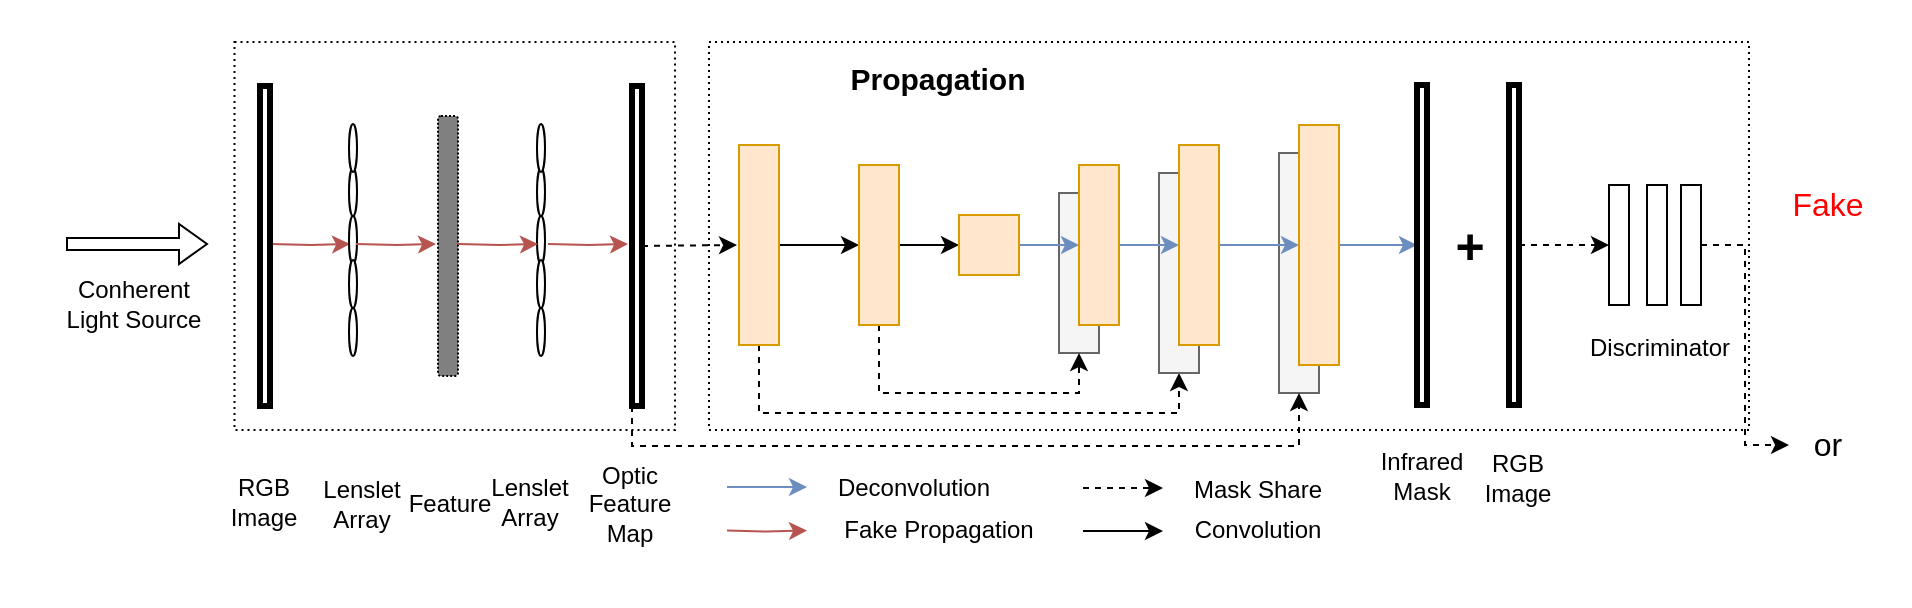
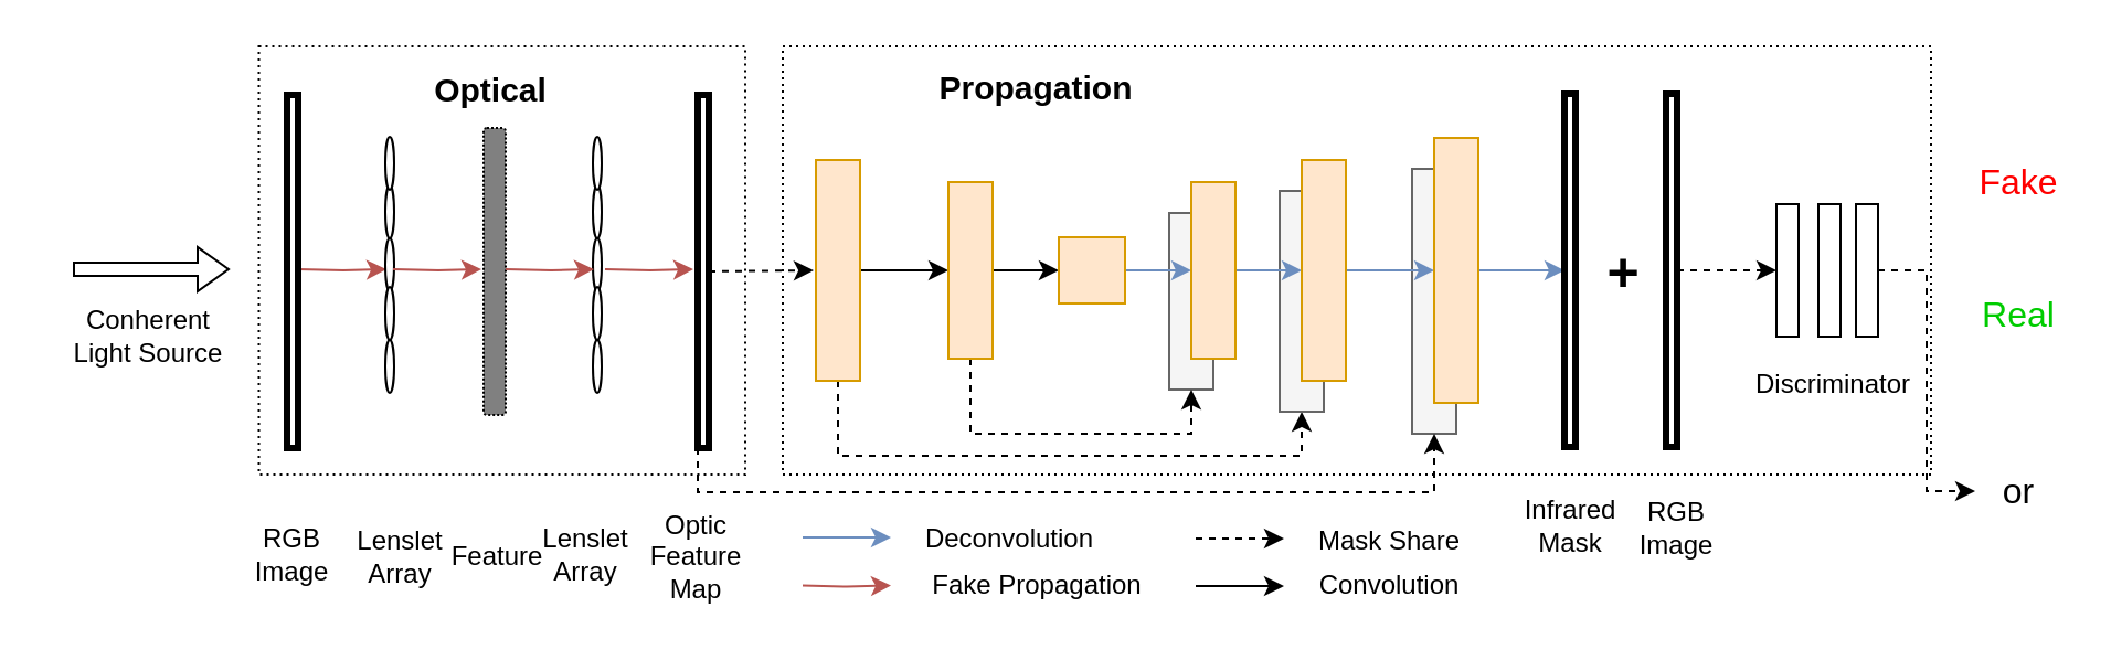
  <mxCell id="0" />
  <mxCell id="1" parent="0" />
  <mxCell id="2" value="" style="rounded=0;whiteSpace=wrap;html=1;fillColor=#f5f5f5;strokeColor=#666666;fontColor=#333333;" parent="1" vertex="1"><mxGeometry x="529" y="96" width="20" height="80" as="geometry" /></mxCell>
  <mxCell id="3" style="edgeStyle=orthogonalEdgeStyle;rounded=0;orthogonalLoop=1;jettySize=auto;html=1;exitX=1;exitY=0.5;exitDx=0;exitDy=0;fillColor=#f8cecc;strokeColor=#b85450;" parent="1" edge="1"><mxGeometry relative="1" as="geometry"><mxPoint x="174.5" y="121.5" as="targetPoint" /><mxPoint x="134.5" y="121.5" as="sourcePoint" /></mxGeometry></mxCell>
  <mxCell id="4" value="" style="whiteSpace=wrap;align=center;verticalAlign=middle;fontStyle=1;strokeWidth=3;" parent="1" vertex="1"><mxGeometry x="129.5" y="42.5" width="5" height="160" as="geometry" /></mxCell>
  <mxCell id="5" value="" style="shape=singleArrow;whiteSpace=wrap;html=1;" parent="1" vertex="1"><mxGeometry x="33" y="111.5" width="70" height="20" as="geometry" /></mxCell>
  <mxCell id="6" value="&lt;span style=&quot;font-weight: normal&quot;&gt;Conherent &lt;br&gt;Light Source&lt;/span&gt;" style="text;html=1;strokeColor=none;fillColor=none;align=center;verticalAlign=middle;whiteSpace=wrap;rounded=0;fontStyle=1" parent="1" vertex="1"><mxGeometry x="20" y="151" width="94" as="geometry" /></mxCell>
  <mxCell id="7" style="edgeStyle=orthogonalEdgeStyle;rounded=0;orthogonalLoop=1;jettySize=auto;html=1;exitX=1;exitY=0.5;exitDx=0;exitDy=0;entryX=0;entryY=0.5;entryDx=0;entryDy=0;" parent="1" source="9" target="12" edge="1"><mxGeometry relative="1" as="geometry" /></mxCell>
  <mxCell id="8" style="edgeStyle=orthogonalEdgeStyle;rounded=0;orthogonalLoop=1;jettySize=auto;html=1;exitX=0.5;exitY=1;exitDx=0;exitDy=0;entryX=0.5;entryY=1;entryDx=0;entryDy=0;dashed=1;" parent="1" source="9" target="15" edge="1"><mxGeometry relative="1" as="geometry" /></mxCell>
  <mxCell id="9" value="" style="rounded=0;whiteSpace=wrap;html=1;fillColor=#ffe6cc;strokeColor=#d79b00;" parent="1" vertex="1"><mxGeometry x="369" y="72" width="20" height="100" as="geometry" /></mxCell>
  <mxCell id="10" style="edgeStyle=orthogonalEdgeStyle;rounded=0;orthogonalLoop=1;jettySize=auto;html=1;exitX=1;exitY=0.5;exitDx=0;exitDy=0;entryX=0;entryY=0.5;entryDx=0;entryDy=0;" parent="1" source="12" target="14" edge="1"><mxGeometry relative="1" as="geometry" /></mxCell>
  <mxCell id="11" style="edgeStyle=orthogonalEdgeStyle;rounded=0;orthogonalLoop=1;jettySize=auto;html=1;exitX=0.5;exitY=1;exitDx=0;exitDy=0;entryX=0.5;entryY=1;entryDx=0;entryDy=0;strokeColor=#000000;fontSize=12;dashed=1;" parent="1" source="12" target="2" edge="1"><mxGeometry relative="1" as="geometry" /></mxCell>
  <mxCell id="12" value="" style="rounded=0;whiteSpace=wrap;html=1;fillColor=#ffe6cc;strokeColor=#d79b00;" parent="1" vertex="1"><mxGeometry x="429" y="82" width="20" height="80" as="geometry" /></mxCell>
  <mxCell id="13" style="edgeStyle=orthogonalEdgeStyle;rounded=0;orthogonalLoop=1;jettySize=auto;html=1;exitX=1;exitY=0.5;exitDx=0;exitDy=0;fillColor=#dae8fc;strokeColor=#6c8ebf;" parent="1" source="14" target="18" edge="1"><mxGeometry relative="1" as="geometry" /></mxCell>
  <mxCell id="14" value="" style="rounded=0;whiteSpace=wrap;html=1;fillColor=#ffe6cc;strokeColor=#d79b00;" parent="1" vertex="1"><mxGeometry x="479" y="107" width="30" height="30" as="geometry" /></mxCell>
  <mxCell id="15" value="" style="rounded=0;whiteSpace=wrap;html=1;fillColor=#f5f5f5;strokeColor=#666666;fontColor=#333333;" parent="1" vertex="1"><mxGeometry x="579" y="86" width="20" height="100" as="geometry" /></mxCell>
  <mxCell id="16" value="" style="rounded=0;whiteSpace=wrap;html=1;fillColor=#f5f5f5;strokeColor=#666666;fontColor=#333333;" parent="1" vertex="1"><mxGeometry x="639" y="76" width="20" height="120" as="geometry" /></mxCell>
  <mxCell id="17" style="edgeStyle=orthogonalEdgeStyle;rounded=0;orthogonalLoop=1;jettySize=auto;html=1;exitX=1;exitY=0.5;exitDx=0;exitDy=0;entryX=0;entryY=0.5;entryDx=0;entryDy=0;fillColor=#dae8fc;strokeColor=#6c8ebf;" parent="1" source="18" target="20" edge="1"><mxGeometry relative="1" as="geometry" /></mxCell>
  <mxCell id="18" value="" style="rounded=0;whiteSpace=wrap;html=1;fillColor=#ffe6cc;strokeColor=#d79b00;" parent="1" vertex="1"><mxGeometry x="539" y="82" width="20" height="80" as="geometry" /></mxCell>
  <mxCell id="19" style="edgeStyle=orthogonalEdgeStyle;rounded=0;orthogonalLoop=1;jettySize=auto;html=1;exitX=1;exitY=0.5;exitDx=0;exitDy=0;entryX=0;entryY=0.5;entryDx=0;entryDy=0;strokeColor=#6c8ebf;fillColor=#dae8fc;" parent="1" source="20" target="22" edge="1"><mxGeometry relative="1" as="geometry" /></mxCell>
  <mxCell id="20" value="" style="rounded=0;whiteSpace=wrap;html=1;fillColor=#ffe6cc;strokeColor=#d79b00;" parent="1" vertex="1"><mxGeometry x="589" y="72" width="20" height="100" as="geometry" /></mxCell>
  <mxCell id="21" style="edgeStyle=orthogonalEdgeStyle;rounded=0;orthogonalLoop=1;jettySize=auto;html=1;exitX=1;exitY=0.5;exitDx=0;exitDy=0;entryX=0;entryY=0.5;entryDx=0;entryDy=0;fillColor=#dae8fc;strokeColor=#6c8ebf;" parent="1" source="22" target="23" edge="1"><mxGeometry relative="1" as="geometry" /></mxCell>
  <mxCell id="22" value="" style="rounded=0;whiteSpace=wrap;html=1;fillColor=#ffe6cc;strokeColor=#d79b00;" parent="1" vertex="1"><mxGeometry x="649" y="62" width="20" height="120" as="geometry" /></mxCell>
  <mxCell id="23" value="" style="whiteSpace=wrap;align=center;verticalAlign=middle;fontStyle=1;strokeWidth=3;" parent="1" vertex="1"><mxGeometry x="708" y="42" width="5" height="160" as="geometry" /></mxCell>
  <mxCell id="24" value="&lt;span style=&quot;font-weight: normal&quot;&gt;Infrared&lt;br&gt;Mask&lt;/span&gt;" style="text;html=1;strokeColor=none;fillColor=none;align=center;verticalAlign=middle;whiteSpace=wrap;rounded=0;shadow=0;glass=0;labelBackgroundColor=none;sketch=0;fontStyle=1" parent="1" vertex="1"><mxGeometry x="681.5" y="222" width="58" height="32" as="geometry" /></mxCell>
  <mxCell id="25" value="" style="endArrow=classic;html=1;" parent="1" edge="1"><mxGeometry width="50" height="50" relative="1" as="geometry"><mxPoint x="541" y="265" as="sourcePoint" /><mxPoint x="581" y="265" as="targetPoint" /></mxGeometry></mxCell>
  <mxCell id="26" value="Convolution" style="text;html=1;strokeColor=none;fillColor=none;align=center;verticalAlign=middle;whiteSpace=wrap;rounded=0;shadow=0;glass=0;dashed=1;dashPattern=1 2;labelBackgroundColor=none;sketch=0;" parent="1" vertex="1"><mxGeometry x="608.5" y="255" width="40" height="20" as="geometry" /></mxCell>
  <mxCell id="27" value="" style="endArrow=classic;html=1;fillColor=#dae8fc;strokeColor=#6c8ebf;" parent="1" edge="1"><mxGeometry width="50" height="50" relative="1" as="geometry"><mxPoint x="363" y="243" as="sourcePoint" /><mxPoint x="403" y="243" as="targetPoint" /></mxGeometry></mxCell>
  <mxCell id="28" value="Deconvolution" style="text;html=1;strokeColor=none;fillColor=none;align=center;verticalAlign=middle;whiteSpace=wrap;rounded=0;shadow=0;glass=0;dashed=1;dashPattern=1 2;labelBackgroundColor=none;sketch=0;" parent="1" vertex="1"><mxGeometry x="437" y="234" width="40" height="20" as="geometry" /></mxCell>
  <mxCell id="29" value="" style="endArrow=classic;html=1;fillColor=#dae8fc;dashed=1;" parent="1" edge="1"><mxGeometry width="50" height="50" relative="1" as="geometry"><mxPoint x="541" y="243.5" as="sourcePoint" /><mxPoint x="581" y="243.5" as="targetPoint" /></mxGeometry></mxCell>
  <mxCell id="30" value="Mask Share" style="text;html=1;strokeColor=none;fillColor=none;align=center;verticalAlign=middle;whiteSpace=wrap;rounded=0;shadow=0;glass=0;dashed=1;dashPattern=1 2;labelBackgroundColor=none;sketch=0;" parent="1" vertex="1"><mxGeometry x="593.5" y="235" width="70" height="20" as="geometry" /></mxCell>
  <mxCell id="31" style="edgeStyle=orthogonalEdgeStyle;rounded=0;orthogonalLoop=1;jettySize=auto;html=1;exitX=1;exitY=0.5;exitDx=0;exitDy=0;entryX=0;entryY=0.5;entryDx=0;entryDy=0;dashed=1;" parent="1" source="32" target="39" edge="1"><mxGeometry relative="1" as="geometry" /></mxCell>
  <mxCell id="32" value="" style="rounded=0;whiteSpace=wrap;html=1;shadow=0;glass=0;labelBackgroundColor=none;sketch=0;fillColor=none;strokeWidth=3;" parent="1" vertex="1"><mxGeometry x="754" y="42" width="5" height="160" as="geometry" /></mxCell>
  <mxCell id="33" value="+" style="text;html=1;strokeColor=none;fillColor=none;align=center;verticalAlign=middle;whiteSpace=wrap;rounded=0;shadow=0;glass=0;labelBackgroundColor=none;sketch=0;fontSize=25;fontStyle=1" parent="1" vertex="1"><mxGeometry x="714.5" y="112" width="40" height="20" as="geometry" /></mxCell>
  <mxCell id="34" value="" style="rounded=0;whiteSpace=wrap;html=1;shadow=0;glass=0;labelBackgroundColor=none;sketch=0;fillColor=none;dashed=1;dashPattern=1 2;" parent="1" vertex="1"><mxGeometry x="116.75" y="20.5" width="220.25" height="194" as="geometry" /></mxCell>
  <mxCell id="35" value="RGB&lt;br&gt;Image" style="text;html=1;strokeColor=none;fillColor=none;align=center;verticalAlign=middle;whiteSpace=wrap;rounded=0;shadow=0;glass=0;labelBackgroundColor=none;sketch=0;fontSize=12;" parent="1" vertex="1"><mxGeometry x="738.5" y="229" width="40" height="20" as="geometry" /></mxCell>
  <mxCell id="36" style="edgeStyle=orthogonalEdgeStyle;rounded=0;orthogonalLoop=1;jettySize=auto;html=1;exitX=1;exitY=0.5;exitDx=0;exitDy=0;entryX=0;entryY=0.5;entryDx=0;entryDy=0;dashed=1;" parent="1" source="37" target="42" edge="1"><mxGeometry relative="1" as="geometry" /></mxCell>
  <mxCell id="37" value="" style="rounded=0;whiteSpace=wrap;html=1;shadow=0;glass=0;labelBackgroundColor=none;sketch=0;strokeWidth=1;fillColor=none;fontSize=12;" parent="1" vertex="1"><mxGeometry x="840" y="92" width="10" height="60" as="geometry" /></mxCell>
  <mxCell id="38" value="" style="rounded=0;whiteSpace=wrap;html=1;shadow=0;glass=0;labelBackgroundColor=none;sketch=0;strokeWidth=1;fillColor=none;fontSize=12;" parent="1" vertex="1"><mxGeometry x="823" y="92" width="10" height="60" as="geometry" /></mxCell>
  <mxCell id="39" value="" style="rounded=0;whiteSpace=wrap;html=1;shadow=0;glass=0;labelBackgroundColor=none;sketch=0;strokeWidth=1;fillColor=none;fontSize=12;" parent="1" vertex="1"><mxGeometry x="804" y="92" width="10" height="60" as="geometry" /></mxCell>
  <mxCell id="40" value="&lt;span style=&quot;font-weight: normal&quot;&gt;&lt;font color=&quot;#000000&quot; style=&quot;font-size: 12px&quot;&gt;Discriminator&lt;/font&gt;&lt;/span&gt;" style="text;html=1;strokeColor=none;fillColor=none;align=center;verticalAlign=middle;whiteSpace=wrap;rounded=0;shadow=0;glass=0;labelBackgroundColor=none;sketch=0;fontSize=16;fontStyle=1;fontColor=#FFA51F;" parent="1" vertex="1"><mxGeometry x="810" y="162" width="40" height="20" as="geometry" /></mxCell>
- <mxCell id="41" value="&lt;font color=&quot;#ff0000&quot;&gt;Fake&lt;/font&gt;" style="text;html=1;strokeColor=none;fillColor=none;align=center;verticalAlign=middle;whiteSpace=wrap;rounded=0;shadow=0;glass=0;labelBackgroundColor=none;sketch=0;fontSize=16;fontColor=#FFA51F;" parent="1" vertex="1"><mxGeometry x="894" y="92" width="40" height="20" as="geometry" /></mxCell>
+ <mxCell id="41" value="&lt;font color=&quot;#ff0000&quot;&gt;Fake&lt;/font&gt;" style="text;html=1;strokeColor=none;fillColor=none;align=center;verticalAlign=middle;whiteSpace=wrap;rounded=0;shadow=0;glass=0;labelBackgroundColor=none;sketch=0;fontSize=16;fontColor=#FFA51F;" parent="1" vertex="1"><mxGeometry x="894" y="72" width="40" height="20" as="geometry" /></mxCell>
  <mxCell id="42" value="&lt;font color=&quot;#000000&quot;&gt;or&lt;/font&gt;" style="text;html=1;strokeColor=none;fillColor=none;align=center;verticalAlign=middle;whiteSpace=wrap;rounded=0;shadow=0;glass=0;labelBackgroundColor=none;sketch=0;fontSize=16;fontColor=#FFA51F;" parent="1" vertex="1"><mxGeometry x="894" y="212" width="40" height="20" as="geometry" /></mxCell>
+ <mxCell id="43" value="&lt;font&gt;Real&lt;/font&gt;" style="text;html=1;strokeColor=none;fillColor=none;align=center;verticalAlign=middle;whiteSpace=wrap;rounded=0;shadow=0;glass=0;labelBackgroundColor=none;sketch=0;fontSize=16;fontColor=#00CC00;" parent="1" vertex="1"><mxGeometry x="894" y="132" width="40" height="20" as="geometry" /></mxCell>
  <mxCell id="44" value="" style="rounded=1;whiteSpace=wrap;html=1;shadow=0;glass=0;dashed=1;dashPattern=1 1;labelBackgroundColor=none;sketch=0;strokeWidth=1;gradientColor=none;fontSize=12;fontColor=#00CC00;fillColor=#808080;" parent="1" vertex="1"><mxGeometry x="218.5" y="57.5" width="10" height="130" as="geometry" /></mxCell>
  <mxCell id="45" value="&lt;span style=&quot;font-weight: normal&quot;&gt;RGB&lt;br&gt;Image&lt;/span&gt;" style="text;html=1;strokeColor=none;fillColor=none;align=center;verticalAlign=middle;whiteSpace=wrap;rounded=0;fontStyle=1" parent="1" vertex="1"><mxGeometry x="112" y="220.5" width="40" height="60" as="geometry" /></mxCell>
  <mxCell id="46" value="&lt;span style=&quot;font-weight: normal&quot;&gt;Optic&lt;br&gt;Feature&lt;br&gt;Map&lt;/span&gt;" style="text;html=1;strokeColor=none;fillColor=none;align=center;verticalAlign=middle;whiteSpace=wrap;rounded=0;fontStyle=1" parent="1" vertex="1"><mxGeometry x="277" y="226.5" width="75.5" height="51" as="geometry" /></mxCell>
  <mxCell id="47" value="&lt;span style=&quot;font-weight: normal&quot;&gt;Lenslet&lt;br&gt;Array&lt;/span&gt;" style="text;html=1;strokeColor=none;fillColor=none;align=center;verticalAlign=middle;whiteSpace=wrap;rounded=0;fontStyle=1" parent="1" vertex="1"><mxGeometry x="245" y="220.5" width="40" height="60" as="geometry" /></mxCell>
  <mxCell id="48" value="&lt;span style=&quot;font-weight: normal&quot;&gt;Feature&lt;/span&gt;" style="text;html=1;strokeColor=none;fillColor=none;align=center;verticalAlign=middle;whiteSpace=wrap;rounded=0;fontStyle=1" parent="1" vertex="1"><mxGeometry x="204.5" y="221.5" width="40" height="60" as="geometry" /></mxCell>
  <mxCell id="49" value="" style="ellipse;whiteSpace=wrap;html=1;" parent="1" vertex="1"><mxGeometry x="174" y="83.5" width="4" height="24" as="geometry" /></mxCell>
  <mxCell id="50" value="" style="ellipse;whiteSpace=wrap;html=1;" parent="1" vertex="1"><mxGeometry x="174" y="107.5" width="4" height="24" as="geometry" /></mxCell>
  <mxCell id="51" value="" style="ellipse;whiteSpace=wrap;html=1;" parent="1" vertex="1"><mxGeometry x="174" y="129.5" width="4" height="24" as="geometry" /></mxCell>
  <mxCell id="52" value="" style="ellipse;whiteSpace=wrap;html=1;" parent="1" vertex="1"><mxGeometry x="174" y="153.5" width="4" height="24" as="geometry" /></mxCell>
  <mxCell id="53" value="" style="ellipse;whiteSpace=wrap;html=1;" parent="1" vertex="1"><mxGeometry x="174" y="61.5" width="4" height="24" as="geometry" /></mxCell>
  <mxCell id="54" value="&lt;span style=&quot;font-weight: normal&quot;&gt;Lenslet&lt;br&gt;Array&lt;/span&gt;" style="text;html=1;strokeColor=none;fillColor=none;align=center;verticalAlign=middle;whiteSpace=wrap;rounded=0;fontStyle=1" parent="1" vertex="1"><mxGeometry x="161" y="221.5" width="40" height="60" as="geometry" /></mxCell>
  <mxCell id="55" value="" style="ellipse;whiteSpace=wrap;html=1;" parent="1" vertex="1"><mxGeometry x="268" y="83.5" width="4" height="24" as="geometry" /></mxCell>
  <mxCell id="56" value="" style="ellipse;whiteSpace=wrap;html=1;" parent="1" vertex="1"><mxGeometry x="268" y="107.5" width="4" height="24" as="geometry" /></mxCell>
  <mxCell id="57" value="" style="ellipse;whiteSpace=wrap;html=1;" parent="1" vertex="1"><mxGeometry x="268" y="129.5" width="4" height="24" as="geometry" /></mxCell>
  <mxCell id="58" value="" style="ellipse;whiteSpace=wrap;html=1;" parent="1" vertex="1"><mxGeometry x="268" y="153.5" width="4" height="24" as="geometry" /></mxCell>
  <mxCell id="59" value="" style="ellipse;whiteSpace=wrap;html=1;" parent="1" vertex="1"><mxGeometry x="268" y="61.5" width="4" height="24" as="geometry" /></mxCell>
  <mxCell id="60" style="edgeStyle=orthogonalEdgeStyle;rounded=0;orthogonalLoop=1;jettySize=auto;html=1;exitX=0;exitY=1;exitDx=0;exitDy=0;entryX=0.5;entryY=1;entryDx=0;entryDy=0;dashed=1;strokeColor=#000000;" parent="1" source="61" target="16" edge="1"><mxGeometry relative="1" as="geometry" /></mxCell>
  <mxCell id="61" value="" style="whiteSpace=wrap;align=center;verticalAlign=middle;fontStyle=1;strokeWidth=3;" parent="1" vertex="1"><mxGeometry x="315.5" y="42.5" width="5" height="160" as="geometry" /></mxCell>
  <mxCell id="62" style="edgeStyle=orthogonalEdgeStyle;rounded=0;orthogonalLoop=1;jettySize=auto;html=1;exitX=1;exitY=0.5;exitDx=0;exitDy=0;fillColor=#f8cecc;strokeColor=#b85450;" parent="1" edge="1"><mxGeometry relative="1" as="geometry"><mxPoint x="217.5" y="121.5" as="targetPoint" /><mxPoint x="177.5" y="121.5" as="sourcePoint" /></mxGeometry></mxCell>
  <mxCell id="63" style="edgeStyle=orthogonalEdgeStyle;rounded=0;orthogonalLoop=1;jettySize=auto;html=1;exitX=1;exitY=0.5;exitDx=0;exitDy=0;fillColor=#f8cecc;strokeColor=#b85450;" parent="1" edge="1"><mxGeometry relative="1" as="geometry"><mxPoint x="268.5" y="121.5" as="targetPoint" /><mxPoint x="228.5" y="121.5" as="sourcePoint" /></mxGeometry></mxCell>
  <mxCell id="64" style="edgeStyle=orthogonalEdgeStyle;rounded=0;orthogonalLoop=1;jettySize=auto;html=1;exitX=1;exitY=0.5;exitDx=0;exitDy=0;fillColor=#f8cecc;strokeColor=#b85450;" parent="1" edge="1"><mxGeometry relative="1" as="geometry"><mxPoint x="313.5" y="121.5" as="targetPoint" /><mxPoint x="273.5" y="121.5" as="sourcePoint" /></mxGeometry></mxCell>
  <mxCell id="65" style="edgeStyle=orthogonalEdgeStyle;rounded=0;orthogonalLoop=1;jettySize=auto;html=1;exitX=1;exitY=0.5;exitDx=0;exitDy=0;fillColor=#f8cecc;strokeColor=#b85450;" parent="1" edge="1"><mxGeometry relative="1" as="geometry"><mxPoint x="403" y="264.75" as="targetPoint" /><mxPoint x="363" y="264.75" as="sourcePoint" /></mxGeometry></mxCell>
  <mxCell id="66" value="Fake Propagation" style="text;html=1;strokeColor=none;fillColor=none;align=center;verticalAlign=middle;whiteSpace=wrap;rounded=0;" parent="1" vertex="1"><mxGeometry x="393.5" y="255" width="151" height="20" as="geometry" /></mxCell>
  <mxCell id="67" style="edgeStyle=orthogonalEdgeStyle;rounded=0;orthogonalLoop=1;jettySize=auto;html=1;exitX=1;exitY=0.5;exitDx=0;exitDy=0;entryX=0;entryY=0.5;entryDx=0;entryDy=0;strokeColor=none;dashed=1;" parent="1" edge="1"><mxGeometry relative="1" as="geometry"><mxPoint x="339" y="122" as="sourcePoint" /><mxPoint x="369" y="122" as="targetPoint" /></mxGeometry></mxCell>
  <mxCell id="68" style="edgeStyle=orthogonalEdgeStyle;rounded=0;orthogonalLoop=1;jettySize=auto;html=1;exitX=1;exitY=0.5;exitDx=0;exitDy=0;entryX=0;entryY=0.5;entryDx=0;entryDy=0;dashed=1;" parent="1" source="61" edge="1"><mxGeometry relative="1" as="geometry"><mxPoint x="338" y="122" as="sourcePoint" /><mxPoint x="368" y="122" as="targetPoint" /></mxGeometry></mxCell>
+ <mxCell id="69" value="&lt;b&gt;&lt;font style=&quot;font-size: 15px&quot;&gt;Optical&lt;/font&gt;&lt;/b&gt;" style="text;html=1;strokeColor=none;fillColor=none;align=center;verticalAlign=middle;whiteSpace=wrap;rounded=0;" parent="1" vertex="1"><mxGeometry x="202" y="29.5" width="40" height="20" as="geometry" /></mxCell>
  <mxCell id="70" value="&lt;b&gt;&lt;font style=&quot;font-size: 15px&quot;&gt;Propagation&lt;/font&gt;&lt;/b&gt;" style="text;html=1;strokeColor=none;fillColor=none;align=center;verticalAlign=middle;whiteSpace=wrap;rounded=0;" parent="1" vertex="1"><mxGeometry x="449" y="29" width="40" height="20" as="geometry" /></mxCell>
  <mxCell id="71" value="" style="rounded=0;whiteSpace=wrap;html=1;shadow=0;glass=0;labelBackgroundColor=none;sketch=0;fillColor=none;dashed=1;dashPattern=1 2;" parent="1" vertex="1"><mxGeometry x="354" y="20.5" width="520" height="194" as="geometry" /></mxCell>
